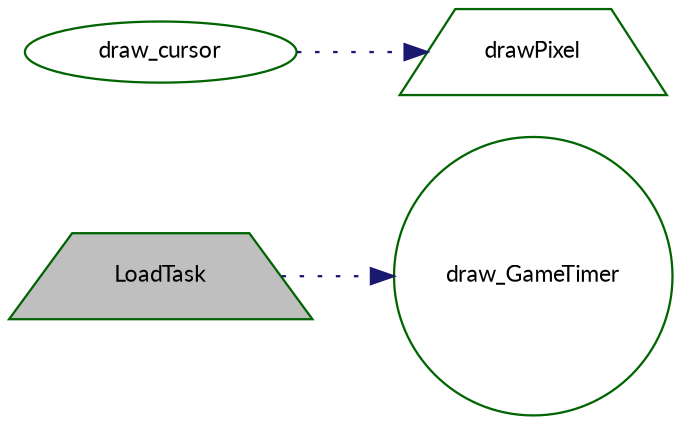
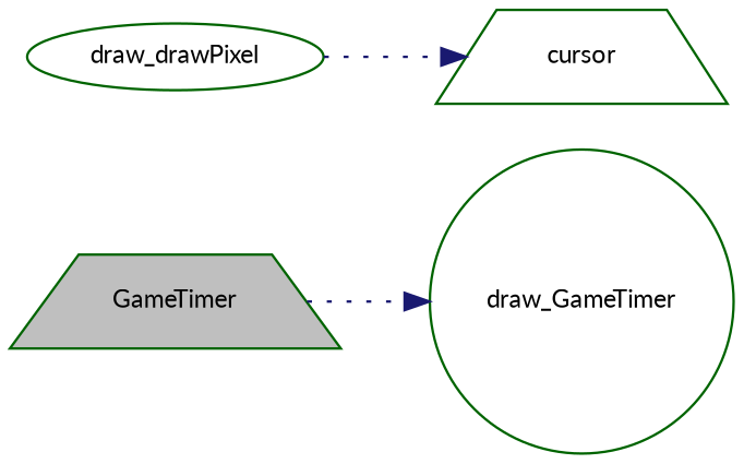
  digraph {
    fontname=Lato
    rankdir=LR
    node [color=darkgreen fillcolor=white fontname=Lato fontsize=10 shape=trapezium style=filled]
    edge [color=midnightblue fontname=Lato fontsize=10 labelfontname=Helvetica labelfontsize=10 style=dotted]
-   n1 [fillcolor=grey75 fontcolor=black height=0.2 label=LoadTask width=0.4]
+   n1 [fillcolor=grey75 fontcolor=black height=0.2 label=GameTimer width=0.4]
    n2 [height=0.2 label=draw_GameTimer shape=circle width=0.4]
-   n3 [height=0.2 label=draw_cursor shape=ellipse width=0.4]
-   n4 [height=0.2 label=drawPixel width=0.4]
+   n3 [height=0.2 label=draw_drawPixel shape=ellipse width=0.4]
+   n4 [height=0.2 label=cursor width=0.4]
    n1 -> n2
    n3 -> n4
  }
